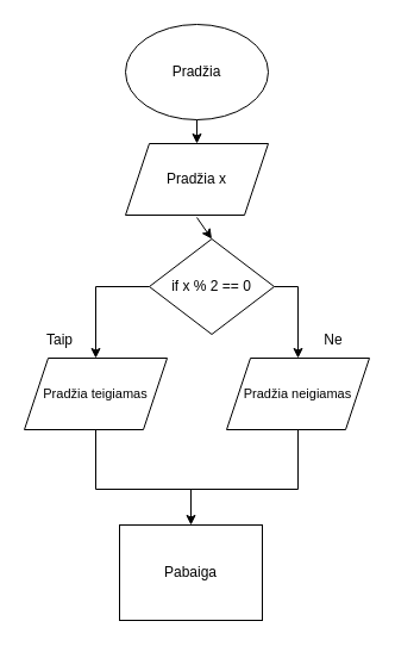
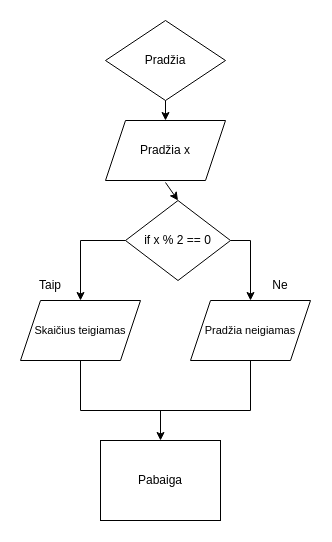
  <mxCell id="0" />
  <mxCell id="1" parent="0" />
- <mxCell id="2" value="Pradžia" style="ellipse;whiteSpace=wrap;html=1;" vertex="1" parent="1"><mxGeometry x="105" y="20" width="120" height="80" as="geometry" /></mxCell>
+ <mxCell id="2" value="Pradžia" style="rhombus;whiteSpace=wrap;html=1;" vertex="1" parent="1"><mxGeometry x="105" y="20" width="120" height="80" as="geometry" /></mxCell>
  <mxCell id="3" value="Pradžia x" style="shape=parallelogram;perimeter=parallelogramPerimeter;whiteSpace=wrap;html=1;fixedSize=1;" vertex="1" parent="1"><mxGeometry x="105" y="120" width="120" height="60" as="geometry" /></mxCell>
  <mxCell id="4" value="if x % 2 == 0" style="rhombus;whiteSpace=wrap;html=1;" vertex="1" parent="1"><mxGeometry x="125" y="200" width="105" height="80" as="geometry" /></mxCell>
  <mxCell id="5" value="" style="endArrow=none;html=1;rounded=0;entryX=0;entryY=0.5;entryDx=0;entryDy=0;" edge="1" parent="1" target="4"><mxGeometry width="50" height="50" relative="1" as="geometry"><mxPoint x="80" y="240" as="sourcePoint" /><mxPoint x="200" y="310" as="targetPoint" /></mxGeometry></mxCell>
  <mxCell id="6" value="" style="endArrow=none;html=1;rounded=0;exitX=1;exitY=0.5;exitDx=0;exitDy=0;" edge="1" parent="1" source="4"><mxGeometry width="50" height="50" relative="1" as="geometry"><mxPoint x="150" y="360" as="sourcePoint" /><mxPoint x="250" y="240" as="targetPoint" /></mxGeometry></mxCell>
  <mxCell id="7" value="" style="endArrow=classic;html=1;rounded=0;" edge="1" parent="1"><mxGeometry width="50" height="50" relative="1" as="geometry"><mxPoint x="80" y="240" as="sourcePoint" /><mxPoint x="80" y="300" as="targetPoint" /></mxGeometry></mxCell>
  <mxCell id="8" value="" style="endArrow=classic;html=1;rounded=0;" edge="1" parent="1"><mxGeometry width="50" height="50" relative="1" as="geometry"><mxPoint x="250" y="240" as="sourcePoint" /><mxPoint x="250" y="300" as="targetPoint" /></mxGeometry></mxCell>
- <mxCell id="9" value="&lt;font style=&quot;font-size: 11px;&quot;&gt;Pradžia teigiamas&lt;br&gt;&lt;/font&gt;" style="shape=parallelogram;perimeter=parallelogramPerimeter;whiteSpace=wrap;html=1;fixedSize=1;" vertex="1" parent="1"><mxGeometry x="20" y="300" width="120" height="60" as="geometry" /></mxCell>
+ <mxCell id="9" value="&lt;font style=&quot;font-size: 11px;&quot;&gt;Skaičius teigiamas&lt;br&gt;&lt;/font&gt;" style="shape=parallelogram;perimeter=parallelogramPerimeter;whiteSpace=wrap;html=1;fixedSize=1;" vertex="1" parent="1"><mxGeometry x="20" y="300" width="120" height="60" as="geometry" /></mxCell>
  <mxCell id="10" value="&lt;font style=&quot;font-size: 11px;&quot;&gt;Pradžia neigiamas&lt;br&gt;&lt;/font&gt;" style="shape=parallelogram;perimeter=parallelogramPerimeter;whiteSpace=wrap;html=1;fixedSize=1;" vertex="1" parent="1"><mxGeometry x="190" y="300" width="120" height="60" as="geometry" /></mxCell>
  <mxCell id="11" value="Taip" style="text;html=1;align=center;verticalAlign=middle;whiteSpace=wrap;rounded=0;" vertex="1" parent="1"><mxGeometry x="20" y="270" width="60" height="30" as="geometry" /></mxCell>
  <mxCell id="12" value="Ne" style="text;html=1;align=center;verticalAlign=middle;whiteSpace=wrap;rounded=0;" vertex="1" parent="1"><mxGeometry x="250" y="270" width="60" height="30" as="geometry" /></mxCell>
  <mxCell id="13" value="" style="endArrow=none;html=1;rounded=0;exitX=0.5;exitY=1;exitDx=0;exitDy=0;" edge="1" parent="1" source="9"><mxGeometry width="50" height="50" relative="1" as="geometry"><mxPoint x="150" y="360" as="sourcePoint" /><mxPoint x="80" y="410" as="targetPoint" /></mxGeometry></mxCell>
  <mxCell id="14" value="" style="endArrow=none;html=1;rounded=0;exitX=0.5;exitY=1;exitDx=0;exitDy=0;" edge="1" parent="1" source="10"><mxGeometry width="50" height="50" relative="1" as="geometry"><mxPoint x="150" y="360" as="sourcePoint" /><mxPoint x="250" y="410" as="targetPoint" /></mxGeometry></mxCell>
  <mxCell id="15" value="" style="endArrow=none;html=1;rounded=0;" edge="1" parent="1"><mxGeometry width="50" height="50" relative="1" as="geometry"><mxPoint x="80" y="410" as="sourcePoint" /><mxPoint x="250" y="410" as="targetPoint" /></mxGeometry></mxCell>
  <mxCell id="16" value="" style="endArrow=classic;html=1;rounded=0;" edge="1" parent="1" target="17"><mxGeometry width="50" height="50" relative="1" as="geometry"><mxPoint x="160" y="410" as="sourcePoint" /><mxPoint x="160" y="470" as="targetPoint" /></mxGeometry></mxCell>
  <mxCell id="17" value="Pabaiga" style="whiteSpace=wrap;html=1;rounded=0;" vertex="1" parent="1"><mxGeometry x="100" y="440" width="120" height="80" as="geometry" /></mxCell>
  <mxCell id="18" value="" style="endArrow=classic;html=1;rounded=0;exitX=0.5;exitY=1;exitDx=0;exitDy=0;" edge="1" parent="1" source="2"><mxGeometry width="50" height="50" relative="1" as="geometry"><mxPoint x="150" y="360" as="sourcePoint" /><mxPoint x="165" y="120" as="targetPoint" /></mxGeometry></mxCell>
  <mxCell id="19" value="" style="endArrow=classic;html=1;rounded=0;entryX=0.5;entryY=0;entryDx=0;entryDy=0;" edge="1" parent="1" target="4"><mxGeometry width="50" height="50" relative="1" as="geometry"><mxPoint x="165" y="182" as="sourcePoint" /><mxPoint x="200" y="310" as="targetPoint" /></mxGeometry></mxCell>
